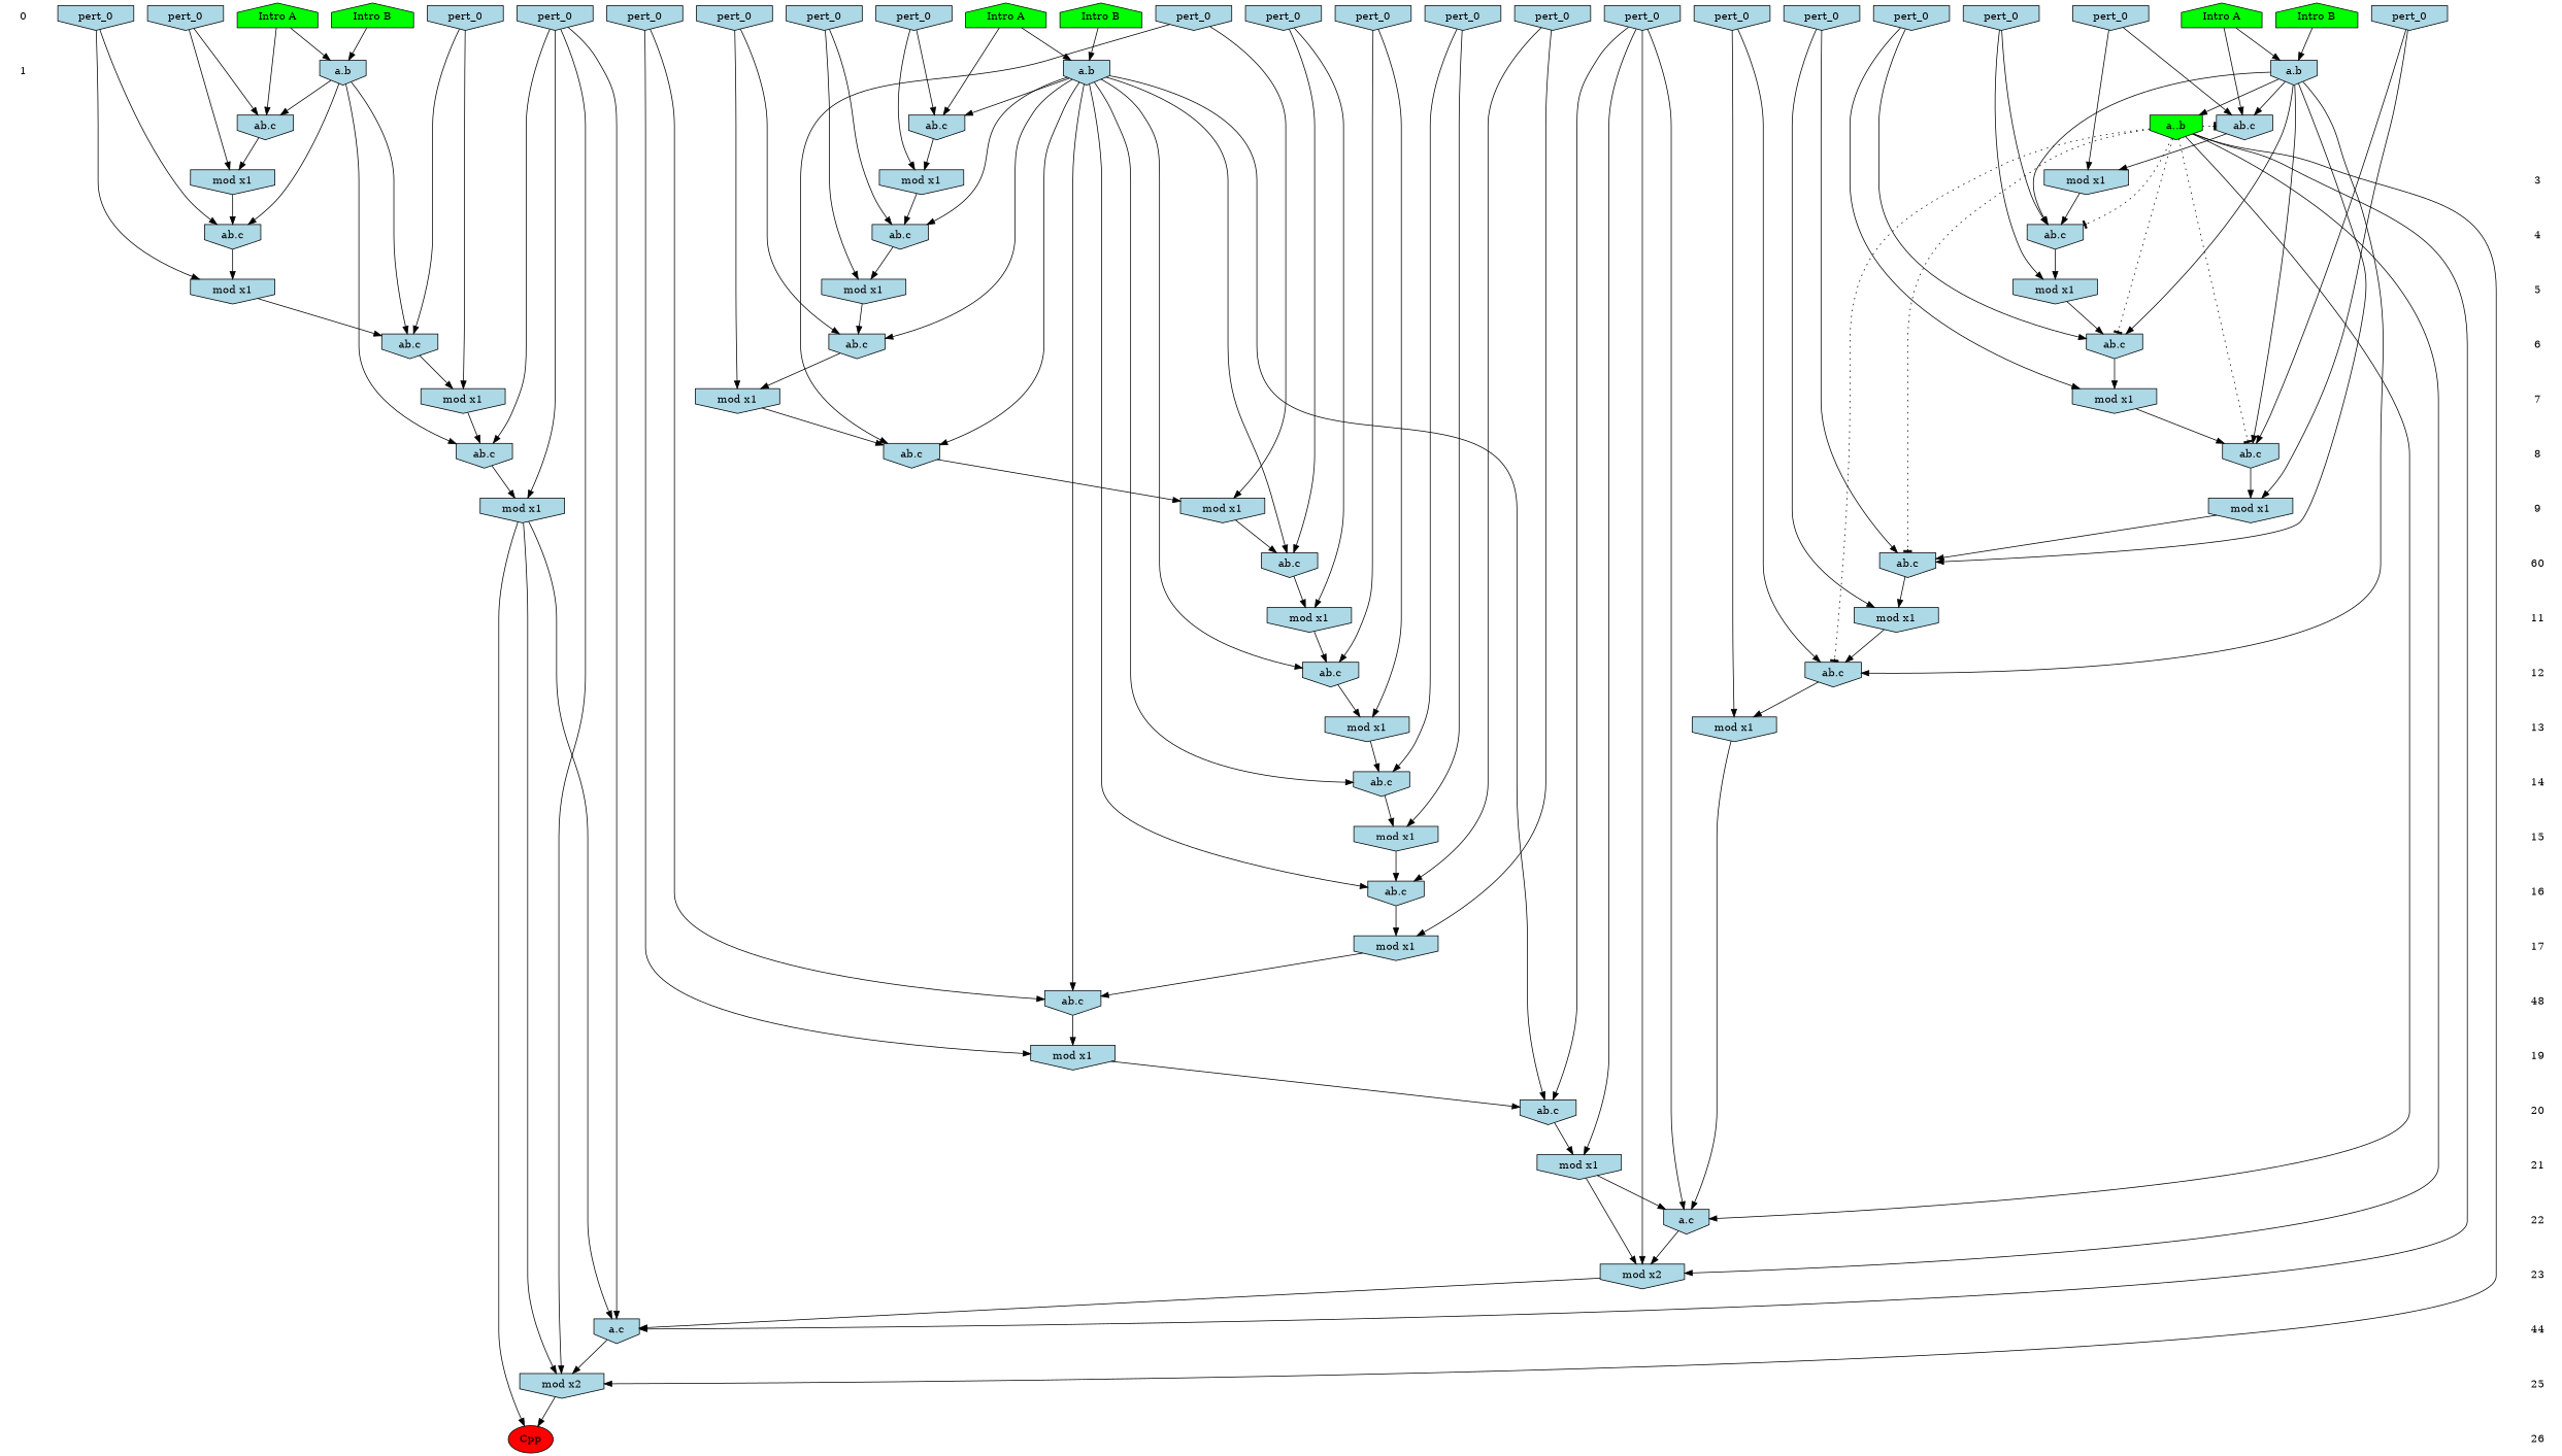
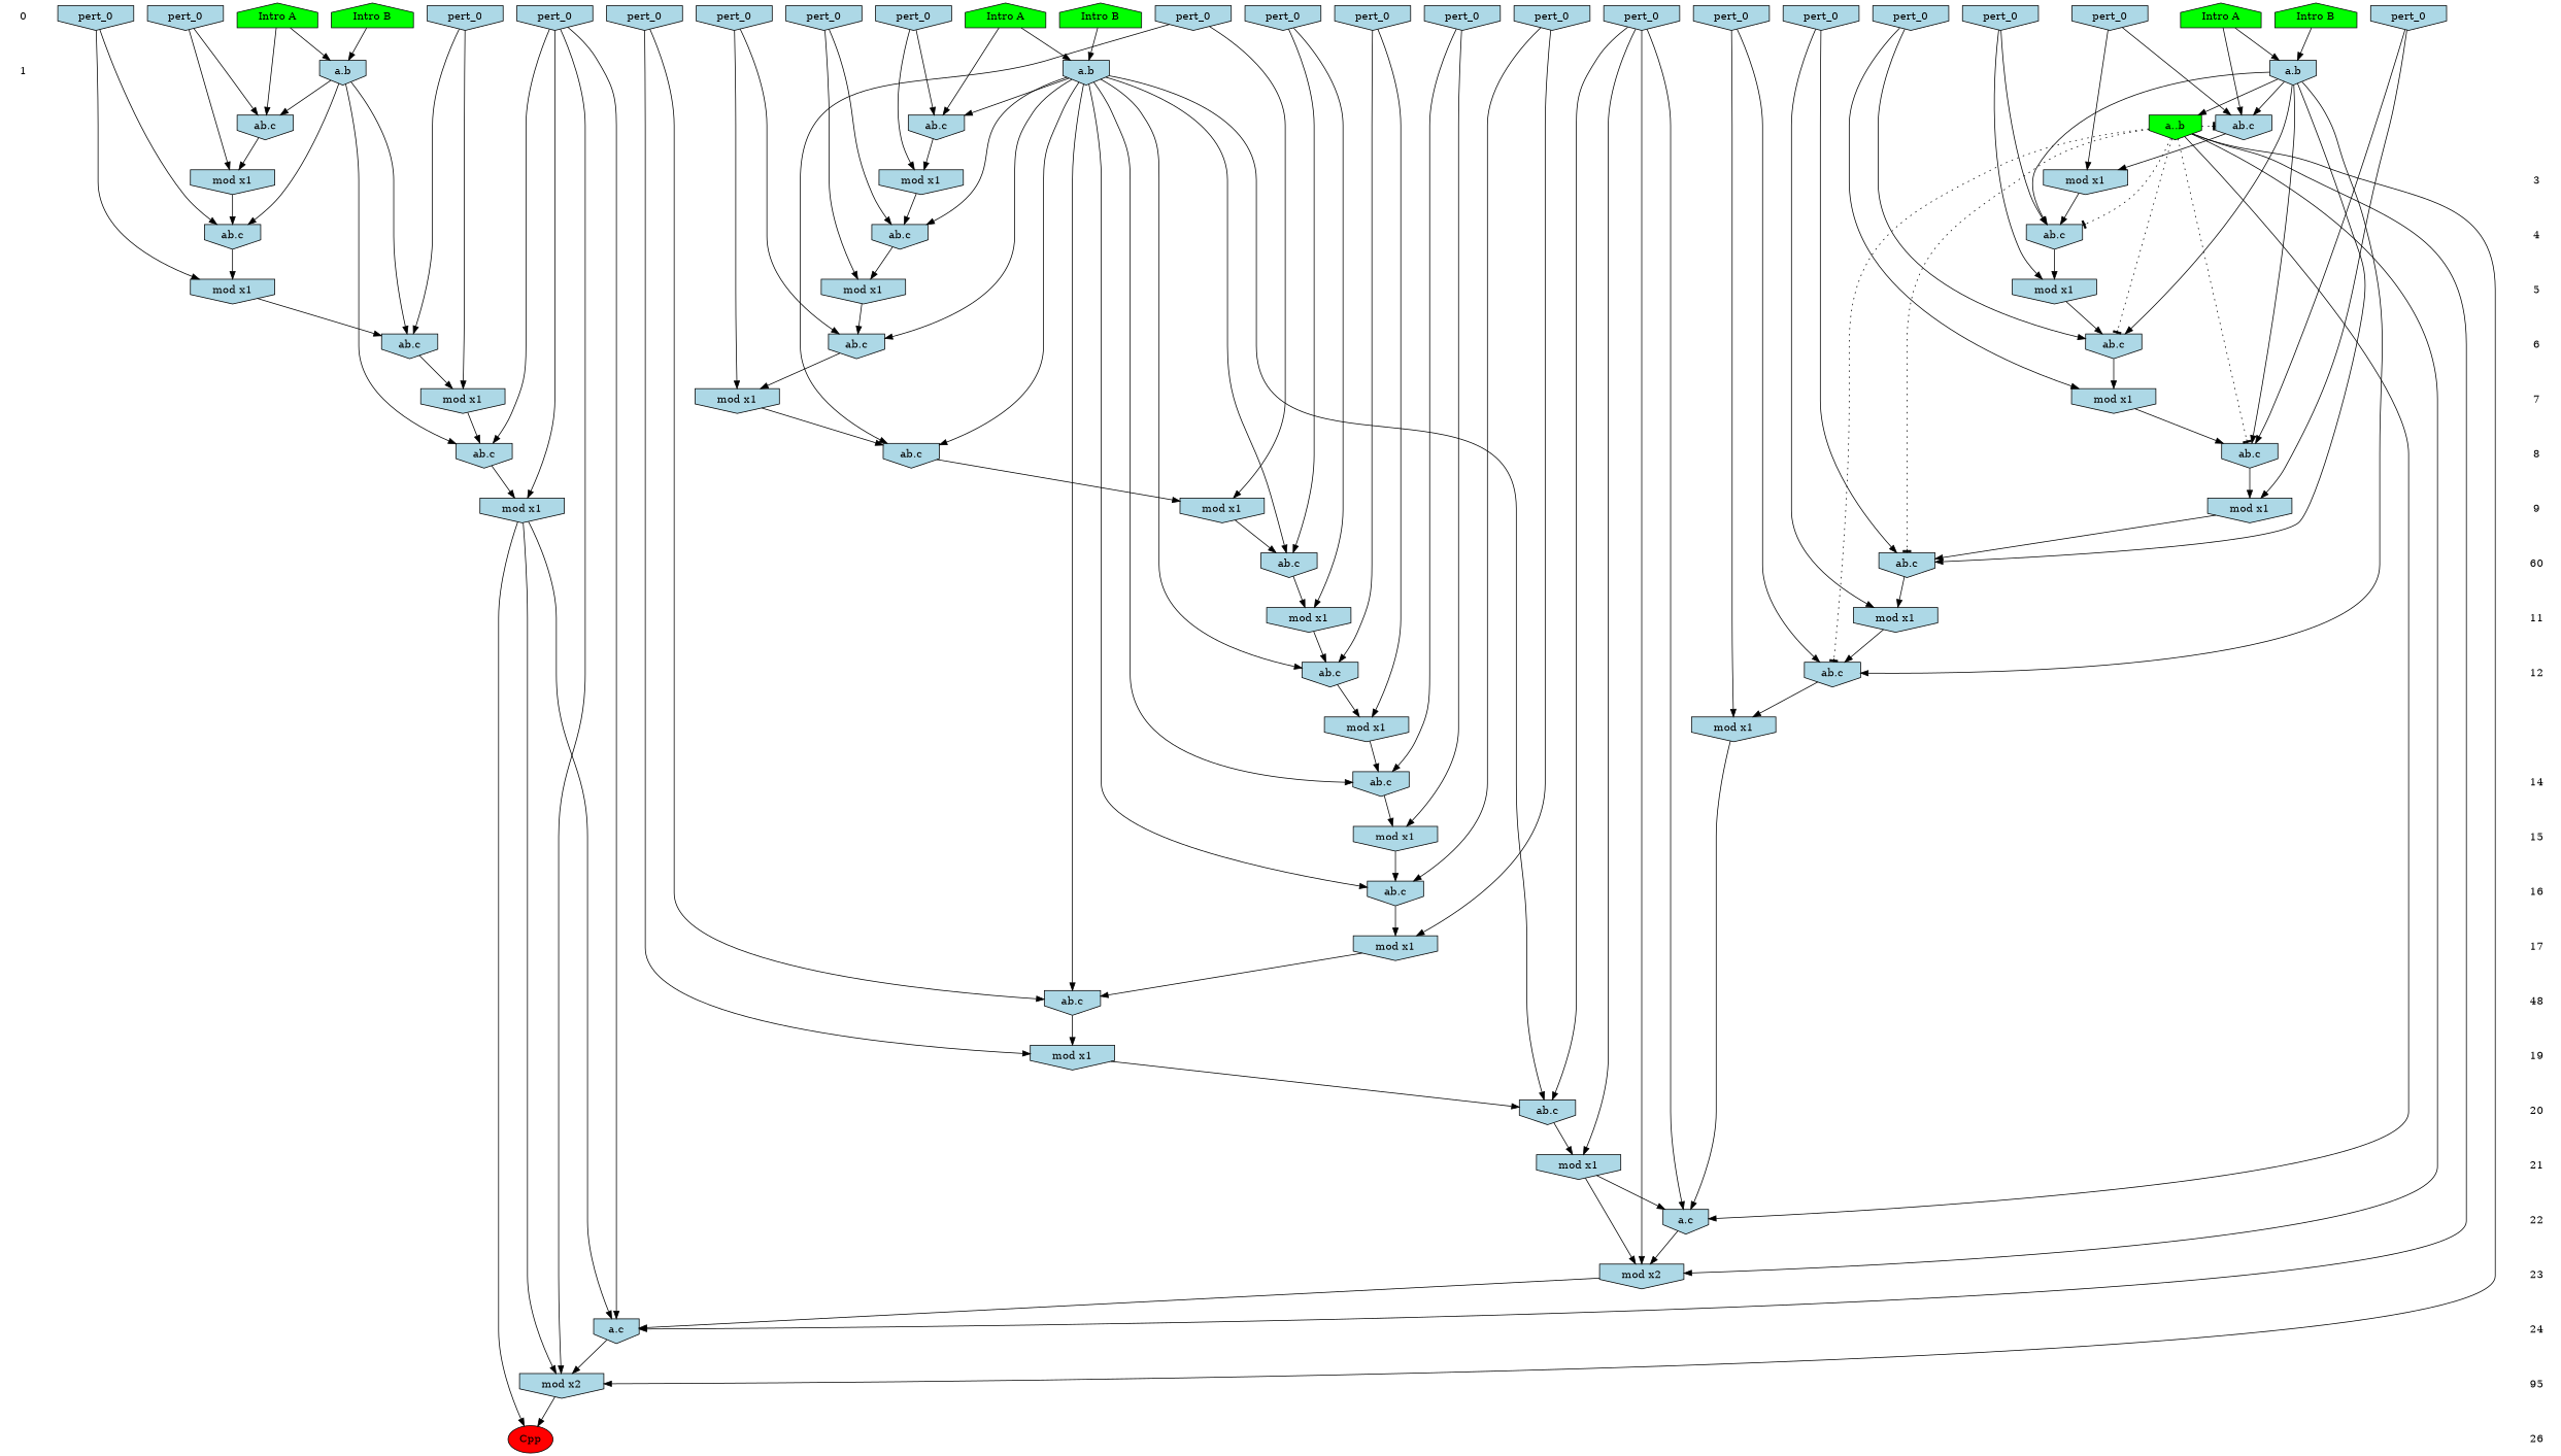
  digraph {
    ranksep=.5
    node [shape=invhouse fillcolor=lightblue style=filled]
    0 [shape=plaintext fillcolor="" style=""]
    n2 [fillcolor=green label="Intro A" shape=house]
    n3 [fillcolor=green label="Intro A" shape=house]
    n4 [fillcolor=green label="Intro B" shape=house]
    n5 [fillcolor=green label="Intro B" shape=house]
    n6 [fillcolor=green label="Intro A" shape=house]
    n7 [fillcolor=green label="Intro B" shape=house]
    n8 [label=pert_0]
    n9 [label=pert_0]
    n10 [label=pert_0]
    n11 [label=pert_0]
    n12 [label=pert_0]
    n13 [label=pert_0]
    n14 [label=pert_0]
    n15 [label=pert_0]
    n16 [label=pert_0]
    n17 [label=pert_0]
    n18 [label=pert_0]
    n19 [label=pert_0]
    n20 [label=pert_0]
    n21 [label=pert_0]
    n22 [label=pert_0]
    n23 [label=pert_0]
    n24 [label=pert_0]
    n25 [label=pert_0]
    n26 [label=pert_0]
    n27 [label=pert_0]
    1 [shape=plaintext fillcolor="" style=""]
    n29 [label="a.b"]
    n30 [label="a.b"]
    n31 [label="a.b"]
    n32 [label="ab.c"]
    n33 [label="ab.c"]
    n34 [label="ab.c"]
    n35 [fillcolor=green label="a..b"]
    3 [shape=plaintext fillcolor="" style=""]
    n37 [label="mod x1"]
    n38 [label="mod x1"]
    n39 [label="mod x1"]
    4 [shape=plaintext fillcolor="" style=""]
    n41 [label="ab.c"]
    n42 [label="ab.c"]
    n43 [label="ab.c"]
    5 [shape=plaintext fillcolor="" style=""]
    n45 [label="mod x1"]
    n46 [label="mod x1"]
    n47 [label="mod x1"]
    6 [shape=plaintext fillcolor="" style=""]
    n49 [label="ab.c"]
    n50 [label="ab.c"]
    n51 [label="ab.c"]
    7 [shape=plaintext fillcolor="" style=""]
    n53 [label="mod x1"]
    n54 [label="mod x1"]
    n55 [label="mod x1"]
    8 [shape=plaintext fillcolor="" style=""]
    n57 [label="ab.c"]
    n58 [label="ab.c"]
    n59 [label="ab.c"]
    9 [shape=plaintext fillcolor="" style=""]
    n61 [label="mod x1"]
    n62 [label="mod x1"]
    n63 [label="mod x1"]
    n64 [label=60 shape=plaintext fillcolor="" style=""]
    n65 [label="ab.c"]
    n66 [label="ab.c"]
    11 [shape=plaintext fillcolor="" style=""]
    n68 [label="mod x1"]
    n69 [label="mod x1"]
    12 [shape=plaintext fillcolor="" style=""]
    n71 [label="ab.c"]
    n72 [label="ab.c"]
-   13 [shape=plaintext fillcolor="" style=""]
    n74 [label="mod x1"]
    n75 [label="mod x1"]
    14 [shape=plaintext fillcolor="" style=""]
    n77 [label="ab.c"]
    15 [shape=plaintext fillcolor="" style=""]
    n79 [label="mod x1"]
    16 [shape=plaintext fillcolor="" style=""]
    n81 [label="ab.c"]
    17 [shape=plaintext fillcolor="" style=""]
    n83 [label="mod x1"]
    n84 [label=48 shape=plaintext fillcolor="" style=""]
    n85 [label="ab.c"]
    19 [shape=plaintext fillcolor="" style=""]
    n87 [label="mod x1"]
    20 [shape=plaintext fillcolor="" style=""]
    n89 [label="ab.c"]
    21 [shape=plaintext fillcolor="" style=""]
    n91 [label="mod x1"]
    22 [shape=plaintext fillcolor="" style=""]
    n93 [label="a.c"]
    23 [shape=plaintext fillcolor="" style=""]
    n95 [label="mod x2"]
-   24 [shape=plaintext label=44 fillcolor="" style=""]
+   24 [shape=plaintext fillcolor="" style=""]
    n97 [label="a.c"]
-   25 [shape=plaintext fillcolor="" style=""]
+   25 [shape=plaintext label=95 fillcolor="" style=""]
    n99 [label="mod x2"]
    26 [shape=plaintext fillcolor="" style=""]
    n101 [fillcolor=red label=Cpp shape=""]
    subgraph sub_1 {
      rank=same
      0
      n2
      n3
      n4
      n5
      n6
      n7
      n8
      n9
      n10
      n11
      n12
      n13
      n14
      n15
      n16
      n17
      n18
      n19
      n20
      n21
      n22
      n23
      n24
      n25
      n26
      n27
    }
    subgraph sub_2 {
      rank=same
      1
      n29
      n30
      n31
    }
    subgraph sub_3 {
      rank=same
      n32
      n33
      n34
      n35
    }
    subgraph sub_4 {
      rank=same
      3
      n37
      n38
      n39
    }
    subgraph sub_5 {
      rank=same
      4
      n41
      n42
      n43
    }
    subgraph sub_6 {
      rank=same
      5
      n45
      n46
      n47
    }
    subgraph sub_7 {
      rank=same
      6
      n49
      n50
      n51
    }
    subgraph sub_8 {
      rank=same
      7
      n53
      n54
      n55
    }
    subgraph sub_9 {
      rank=same
      8
      n57
      n58
      n59
    }
    subgraph sub_10 {
      rank=same
      9
      n61
      n62
      n63
    }
    subgraph sub_11 {
      rank=same
      n64
      n65
      n66
    }
    subgraph sub_12 {
      rank=same
      11
      n68
      n69
    }
    subgraph sub_13 {
      rank=same
      12
      n71
      n72
    }
    subgraph sub_14 {
      rank=same
-     13
      n74
      n75
    }
    subgraph sub_15 {
      rank=same
      14
      n77
    }
    subgraph sub_16 {
      rank=same
      15
      n79
    }
    subgraph sub_17 {
      rank=same
      16
      n81
    }
    subgraph sub_18 {
      rank=same
      17
      n83
    }
    subgraph sub_19 {
      rank=same
      n84
      n85
    }
    subgraph sub_20 {
      rank=same
      19
      n87
    }
    subgraph sub_21 {
      rank=same
      20
      n89
    }
    subgraph sub_22 {
      rank=same
      21
      n91
    }
    subgraph sub_23 {
      rank=same
      22
      n93
    }
    subgraph sub_24 {
      rank=same
      23
      n95
    }
    subgraph sub_25 {
      rank=same
      24
      n97
    }
    subgraph sub_26 {
      rank=same
      25
      n99
    }
    subgraph sub_27 {
      rank=same
      26
      n101
    }
    0 -> 1 [style=invis]
    n2 -> n29
    n2 -> n32
    n3 -> n30
    n3 -> n33
    n4 -> n30
    n5 -> n29
    n6 -> n31
    n6 -> n34
    n7 -> n31
    n8 -> n51
    n8 -> n55
    n9 -> n72
    n9 -> n75
    n10 -> n66
    n10 -> n69
    n11 -> n43
    n11 -> n47
    n12 -> n49
    n12 -> n53
    n13 -> n58
    n13 -> n62
    n13 -> n97
    n13 -> n99
    n14 -> n85
    n14 -> n87
    n15 -> n41
    n15 -> n45
    n16 -> n33
    n16 -> n38
    n17 -> n59
    n17 -> n63
    n18 -> n81
    n18 -> n83
    n19 -> n42
    n19 -> n46
    n20 -> n50
    n20 -> n54
    n21 -> n34
    n21 -> n39
    n22 -> n57
    n22 -> n61
    n23 -> n71
    n23 -> n74
    n24 -> n77
    n24 -> n79
    n25 -> n65
    n25 -> n68
    n26 -> n89
    n26 -> n91
    n26 -> n93
    n26 -> n95
    n27 -> n32
    n27 -> n37
    n29 -> n32
    n29 -> n41
    n29 -> n49
    n29 -> n57
    n29 -> n65
    n29 -> n71
    n29 -> n77
    n29 -> n81
    n29 -> n85
    n29 -> n89
    n30 -> n33
    n30 -> n42
    n30 -> n50
    n30 -> n58
    n31 -> n34
    n31 -> n35
    n31 -> n43
    n31 -> n51
    n31 -> n59
    n31 -> n66
    n31 -> n72
    n32 -> n37
    n33 -> n38
    n34 -> n39
    n35 -> n34 [arrowhead=tee style=dotted]
    n35 -> n43 [arrowhead=tee style=dotted]
    n35 -> n51 [arrowhead=tee style=dotted]
    n35 -> n59 [arrowhead=tee style=dotted]
    n35 -> n66 [arrowhead=tee style=dotted]
    n35 -> n72 [arrowhead=tee style=dotted]
    n35 -> n93
    n35 -> n95
    n35 -> n97
    n35 -> n99
    3 -> 4 [style=invis]
    n37 -> n41
    n38 -> n42
    n39 -> n43
    4 -> 5 [style=invis]
    n41 -> n45
    n42 -> n46
    n43 -> n47
    5 -> 6 [style=invis]
    n45 -> n49
    n46 -> n50
    n47 -> n51
    6 -> 7 [style=invis]
    n49 -> n53
    n50 -> n54
    n51 -> n55
    7 -> 8 [style=invis]
    n53 -> n57
    n54 -> n58
    n55 -> n59
    8 -> 9 [style=invis]
    n57 -> n61
    n58 -> n62
    n59 -> n63
    9 -> n64 [style=invis]
    n61 -> n65
    n62 -> n97
    n62 -> n99
    n62 -> n101
    n63 -> n66
    n64 -> 11 [style=invis]
    n65 -> n68
    n66 -> n69
    11 -> 12 [style=invis]
    n68 -> n71
    n69 -> n72
-   12 -> 13 [style=invis]
    n71 -> n74
    n72 -> n75
-   13 -> 14 [style=invis]
    n74 -> n77
    n75 -> n93
    14 -> 15 [style=invis]
    n77 -> n79
    15 -> 16 [style=invis]
    n79 -> n81
    16 -> 17 [style=invis]
    n81 -> n83
    17 -> n84 [style=invis]
    n83 -> n85
    n84 -> 19 [style=invis]
    n85 -> n87
    19 -> 20 [style=invis]
    n87 -> n89
    20 -> 21 [style=invis]
    n89 -> n91
    21 -> 22 [style=invis]
    n91 -> n93
    n91 -> n95
    22 -> 23 [style=invis]
    n93 -> n95
    23 -> 24 [style=invis]
    n95 -> n97
    24 -> 25 [style=invis]
    n97 -> n99
    25 -> 26 [style=invis]
    n99 -> n101
  }
